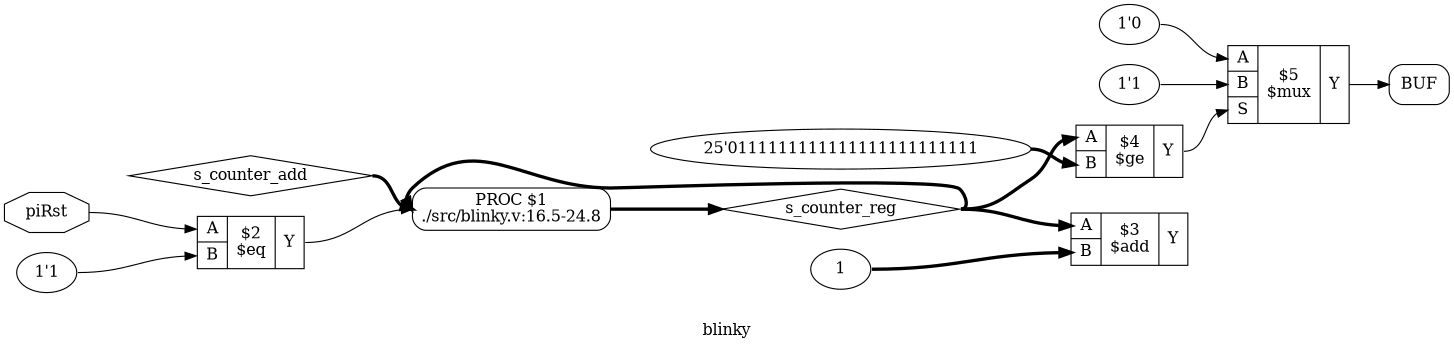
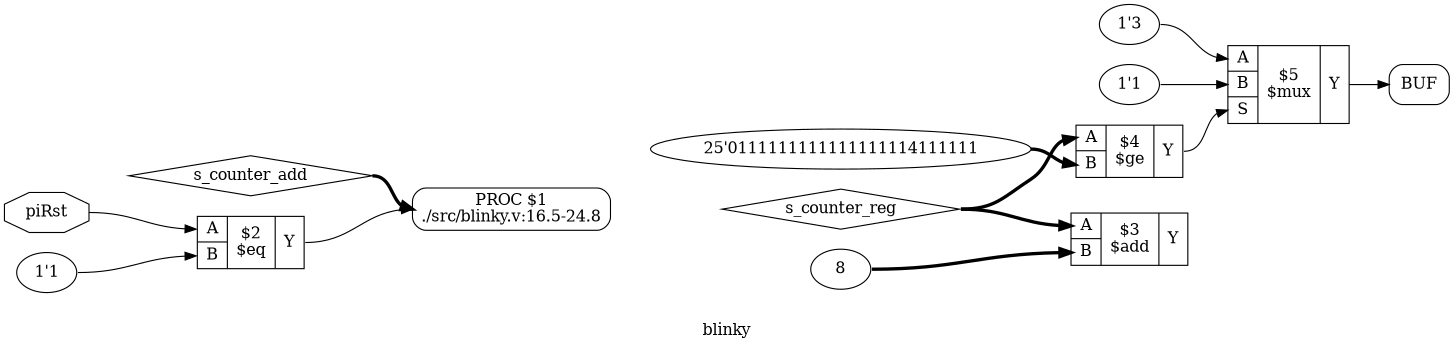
  digraph {
    label=blinky
    rankdir=LR
    remincross=true
    edge [color=black headport=w tailport=e]
    n1 [color=black fontcolor=black label=s_counter_add shape=diamond]
    n2 [label="PROC $1\n./src/blinky.v:16.5-24.8" shape=box style=rounded]
    n3 [color=black fontcolor=black label=s_counter_reg shape=diamond]
    n4 [label="{{<p11> A|<p12> B}|$4\n$ge|{<p14> Y}}" shape=record]
    n5 [label="{{<p11> A|<p12> B}|$3\n$add|{<p14> Y}}" shape=record]
    n6 [label="{{<p11> A|<p12> B|<p13> S}|$5\n$mux|{<p14> Y}}" shape=record]
    n7 [color=black fontcolor=black label=piRst shape=octagon]
    n8 [label="{{<p11> A|<p12> B}|$2\n$eq|{<p14> Y}}" shape=record]
    n9 [label="1'1"]
    n10 [label=BUF shape=box style=rounded]
-   n11 [label="1'0"]
-   n12 [label="25'0111111111111111111111111"]
-   n13 [label=1]
+   n11 [label="1'3"]
+   n12 [label="25'0111111111111111114111111"]
+   n13 [label=8]
    n14 [label="1'1"]
    n1 -> n2 [style="setlinewidth(3)"]
-   n2 -> n3 [style="setlinewidth(3)"]
-   n3 -> n2 [style="setlinewidth(3)"]
    n3 -> n4 [headport="p11:w" style="setlinewidth(3)"]
    n3 -> n5 [headport="p11:w" style="setlinewidth(3)"]
    n4 -> n6 [headport="p13:w" tailport="p14:e"]
    n6 -> n10 [headport="w:w" tailport="p14:e"]
    n7 -> n8 [headport="p11:w"]
    n8 -> n2 [tailport="p14:e"]
    n9 -> n6 [headport="p12:w"]
    n11 -> n6 [headport="p11:w"]
    n12 -> n4 [headport="p12:w" style="setlinewidth(3)"]
    n13 -> n5 [headport="p12:w" style="setlinewidth(3)"]
    n14 -> n8 [headport="p12:w"]
  }
